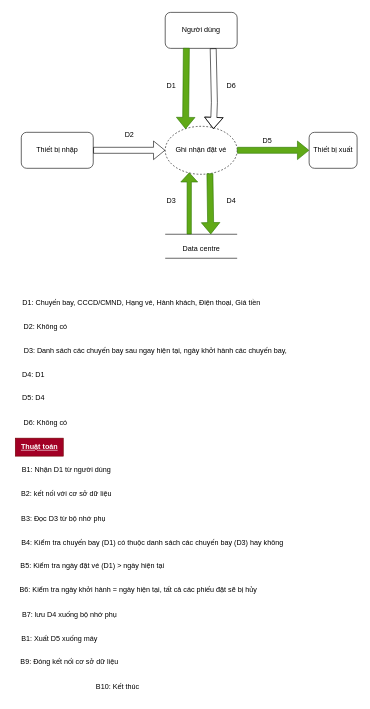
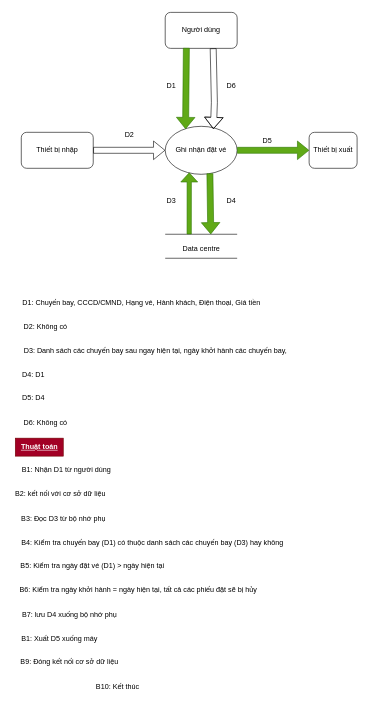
  <mxCell id="0" />
  <mxCell id="1" parent="0" />
- <mxCell id="2" value="Ghi nhận đặt vé" style="ellipse;whiteSpace=wrap;html=1;dashed=1;" parent="1" vertex="1"><mxGeometry x="275" y="210" width="120" height="80" as="geometry" /></mxCell>
+ <mxCell id="2" value="Ghi nhận đặt vé" style="ellipse;whiteSpace=wrap;html=1;" parent="1" vertex="1"><mxGeometry x="275" y="210" width="120" height="80" as="geometry" /></mxCell>
  <mxCell id="3" value="Người dùng" style="rounded=1;whiteSpace=wrap;html=1;" parent="1" vertex="1"><mxGeometry x="275" y="20" width="120" height="60" as="geometry" /></mxCell>
  <mxCell id="4" value="Thiết bị nhập" style="rounded=1;whiteSpace=wrap;html=1;" parent="1" vertex="1"><mxGeometry x="35" y="220" width="120" height="60" as="geometry" /></mxCell>
  <mxCell id="5" value="Thiết bị xuất" style="rounded=1;whiteSpace=wrap;html=1;" parent="1" vertex="1"><mxGeometry x="515" y="220" width="80" height="60" as="geometry" /></mxCell>
  <mxCell id="6" value="" style="shape=flexArrow;endArrow=classic;html=1;rounded=0;exitX=0.294;exitY=0.989;exitDx=0;exitDy=0;entryX=0.283;entryY=0.057;entryDx=0;entryDy=0;entryPerimeter=0;exitPerimeter=0;fillColor=#60a917;strokeColor=#2D7600;" parent="1" source="3" target="2" edge="1"><mxGeometry width="50" height="50" relative="1" as="geometry"><mxPoint x="315" y="280" as="sourcePoint" /><mxPoint x="365" y="230" as="targetPoint" /></mxGeometry></mxCell>
  <mxCell id="7" value="" style="shape=flexArrow;endArrow=classic;html=1;rounded=0;entryX=0.67;entryY=0.057;entryDx=0;entryDy=0;entryPerimeter=0;" parent="1" target="2" edge="1"><mxGeometry width="50" height="50" relative="1" as="geometry"><mxPoint x="355" y="80" as="sourcePoint" /><mxPoint x="365" y="230" as="targetPoint" /><Array as="points"><mxPoint x="357" y="170" /></Array></mxGeometry></mxCell>
  <mxCell id="8" value="" style="shape=flexArrow;endArrow=classic;html=1;rounded=0;entryX=0;entryY=0.5;entryDx=0;entryDy=0;exitX=1;exitY=0.5;exitDx=0;exitDy=0;fillColor=#60a917;strokeColor=#2D7600;" parent="1" source="2" target="5" edge="1"><mxGeometry width="50" height="50" relative="1" as="geometry"><mxPoint x="235" y="310" as="sourcePoint" /><mxPoint x="285" y="260" as="targetPoint" /></mxGeometry></mxCell>
  <mxCell id="9" value="" style="shape=flexArrow;endArrow=classic;html=1;rounded=0;entryX=0;entryY=0.5;entryDx=0;entryDy=0;exitX=1;exitY=0.5;exitDx=0;exitDy=0;" parent="1" source="4" target="2" edge="1"><mxGeometry width="50" height="50" relative="1" as="geometry"><mxPoint x="235" y="310" as="sourcePoint" /><mxPoint x="285" y="260" as="targetPoint" /></mxGeometry></mxCell>
  <mxCell id="10" value="" style="endArrow=none;html=1;rounded=0;" parent="1" edge="1"><mxGeometry width="50" height="50" relative="1" as="geometry"><mxPoint x="275" y="390" as="sourcePoint" /><mxPoint x="395" y="390" as="targetPoint" /></mxGeometry></mxCell>
  <mxCell id="11" value="" style="endArrow=none;html=1;rounded=0;" parent="1" edge="1"><mxGeometry width="50" height="50" relative="1" as="geometry"><mxPoint x="275" y="430" as="sourcePoint" /><mxPoint x="395" y="430" as="targetPoint" /></mxGeometry></mxCell>
  <mxCell id="12" value="" style="shape=flexArrow;endArrow=classic;html=1;rounded=0;width=7.143;endSize=4.771;entryX=0.334;entryY=0.963;entryDx=0;entryDy=0;entryPerimeter=0;fillColor=#60a917;strokeColor=#2D7600;" parent="1" target="2" edge="1"><mxGeometry width="50" height="50" relative="1" as="geometry"><mxPoint x="315" y="390" as="sourcePoint" /><mxPoint x="315" y="290" as="targetPoint" /></mxGeometry></mxCell>
  <mxCell id="13" value="" style="shape=flexArrow;endArrow=classic;html=1;rounded=0;exitX=0.621;exitY=0.981;exitDx=0;exitDy=0;exitPerimeter=0;fillColor=#60a917;strokeColor=#2D7600;" parent="1" source="2" edge="1"><mxGeometry width="50" height="50" relative="1" as="geometry"><mxPoint x="351" y="291" as="sourcePoint" /><mxPoint x="351" y="390" as="targetPoint" /></mxGeometry></mxCell>
  <mxCell id="14" value="D1" style="text;html=1;align=center;verticalAlign=middle;resizable=0;points=[];autosize=1;strokeColor=none;fillColor=none;" parent="1" vertex="1"><mxGeometry x="265" y="128" width="40" height="30" as="geometry" /></mxCell>
  <mxCell id="15" value="D6" style="text;html=1;align=center;verticalAlign=middle;resizable=0;points=[];autosize=1;strokeColor=none;fillColor=none;" parent="1" vertex="1"><mxGeometry x="365" y="128" width="40" height="30" as="geometry" /></mxCell>
  <mxCell id="16" value="D5" style="text;html=1;align=center;verticalAlign=middle;resizable=0;points=[];autosize=1;strokeColor=none;fillColor=none;" parent="1" vertex="1"><mxGeometry x="425" y="220" width="40" height="30" as="geometry" /></mxCell>
  <mxCell id="17" value="D4" style="text;html=1;align=center;verticalAlign=middle;resizable=0;points=[];autosize=1;strokeColor=none;fillColor=none;" parent="1" vertex="1"><mxGeometry x="365" y="320" width="40" height="30" as="geometry" /></mxCell>
  <mxCell id="18" value="D3" style="text;html=1;align=center;verticalAlign=middle;resizable=0;points=[];autosize=1;strokeColor=none;fillColor=none;" parent="1" vertex="1"><mxGeometry x="265" y="320" width="40" height="30" as="geometry" /></mxCell>
  <mxCell id="19" value="D2" style="text;html=1;align=center;verticalAlign=middle;resizable=0;points=[];autosize=1;strokeColor=none;fillColor=none;" parent="1" vertex="1"><mxGeometry x="195" y="210" width="40" height="30" as="geometry" /></mxCell>
  <mxCell id="20" value="Data centre" style="text;html=1;align=center;verticalAlign=middle;resizable=0;points=[];autosize=1;strokeColor=none;fillColor=none;" parent="1" vertex="1"><mxGeometry x="290" y="400" width="90" height="30" as="geometry" /></mxCell>
  <mxCell id="21" value="D1: Chuyến bay, CCCD/CMND, Hạng vé, Hành khách, Điện thoại, Giá tiền" style="text;html=1;align=center;verticalAlign=middle;resizable=0;points=[];autosize=1;strokeColor=none;fillColor=none;" parent="1" vertex="1"><mxGeometry x="25" y="490" width="420" height="30" as="geometry" /></mxCell>
  <mxCell id="22" value="D2: Không có" style="text;html=1;align=center;verticalAlign=middle;resizable=0;points=[];autosize=1;strokeColor=none;fillColor=none;" parent="1" vertex="1"><mxGeometry x="25" y="529" width="100" height="30" as="geometry" /></mxCell>
  <mxCell id="23" value="D3: Danh sách các chuyến bay sau ngay hiện tại, ngày khởi hành các chuyến bay,&amp;nbsp;" style="text;html=1;align=center;verticalAlign=middle;resizable=0;points=[];autosize=1;strokeColor=none;fillColor=none;" parent="1" vertex="1"><mxGeometry x="25" y="570" width="470" height="30" as="geometry" /></mxCell>
  <mxCell id="24" value="D4: D1" style="text;html=1;align=center;verticalAlign=middle;resizable=0;points=[];autosize=1;strokeColor=none;fillColor=none;" parent="1" vertex="1"><mxGeometry x="25" y="610" width="60" height="30" as="geometry" /></mxCell>
  <mxCell id="25" value="D5: D4" style="text;html=1;align=center;verticalAlign=middle;resizable=0;points=[];autosize=1;strokeColor=none;fillColor=none;" parent="1" vertex="1"><mxGeometry x="25" y="648" width="60" height="30" as="geometry" /></mxCell>
  <mxCell id="26" value="D6: Không có" style="text;html=1;align=center;verticalAlign=middle;resizable=0;points=[];autosize=1;strokeColor=none;fillColor=none;" parent="1" vertex="1"><mxGeometry x="25" y="690" width="100" height="30" as="geometry" /></mxCell>
  <mxCell id="27" value="&lt;b&gt;&lt;u&gt;Thuật toán&lt;/u&gt;&lt;/b&gt;" style="text;html=1;align=center;verticalAlign=middle;resizable=0;points=[];autosize=1;strokeColor=#6F0000;fillColor=#a20025;fontColor=#ffffff;" parent="1" vertex="1"><mxGeometry x="25" y="730" width="80" height="30" as="geometry" /></mxCell>
  <mxCell id="28" value="B1: Nhận D1 từ người dùng" style="text;html=1;align=center;verticalAlign=middle;resizable=0;points=[];autosize=1;strokeColor=none;fillColor=none;" parent="1" vertex="1"><mxGeometry x="25" y="768" width="170" height="30" as="geometry" /></mxCell>
- <mxCell id="29" value="B2: kết nối với cơ sở dữ liệu" style="text;html=1;align=center;verticalAlign=middle;resizable=0;points=[];autosize=1;strokeColor=none;fillColor=none;" parent="1" vertex="1"><mxGeometry x="25" y="808" width="170" height="30" as="geometry" /></mxCell>
+ <mxCell id="29" value="B2: kết nối với cơ sở dữ liệu" style="text;html=1;align=center;verticalAlign=middle;resizable=0;points=[];autosize=1;strokeColor=none;fillColor=none;" parent="1" vertex="1"><mxGeometry x="15" y="808" width="170" height="30" as="geometry" /></mxCell>
  <mxCell id="30" value="B3: Đọc D3 từ bộ nhớ phụ" style="text;html=1;align=center;verticalAlign=middle;resizable=0;points=[];autosize=1;strokeColor=none;fillColor=none;" parent="1" vertex="1"><mxGeometry x="25" y="850" width="160" height="30" as="geometry" /></mxCell>
  <mxCell id="31" value="B4: Kiểm tra chuyến bay (D1) có thuộc danh sách các chuyến bay (D3) hay không&amp;nbsp;" style="text;html=1;align=center;verticalAlign=middle;resizable=0;points=[];autosize=1;strokeColor=none;fillColor=none;" parent="1" vertex="1"><mxGeometry x="25" y="890" width="460" height="30" as="geometry" /></mxCell>
  <mxCell id="32" value="B5: Kiểm tra ngày đặt vé (D1) &amp;gt; ngày hiện tại&amp;nbsp;" style="text;html=1;align=center;verticalAlign=middle;resizable=0;points=[];autosize=1;strokeColor=none;fillColor=none;" parent="1" vertex="1"><mxGeometry x="20" y="928" width="270" height="30" as="geometry" /></mxCell>
  <mxCell id="33" value="B6: Kiểm tra ngày khởi hành = ngày hiện tại, tất cả các phiếu đặt sẽ bị hủy" style="text;html=1;align=center;verticalAlign=middle;resizable=0;points=[];autosize=1;strokeColor=none;fillColor=none;" parent="1" vertex="1"><mxGeometry x="20" y="968" width="420" height="30" as="geometry" /></mxCell>
  <mxCell id="34" value="B7: lưu D4 xuống bộ nhớ phụ" style="text;html=1;align=center;verticalAlign=middle;resizable=0;points=[];autosize=1;strokeColor=none;fillColor=none;" parent="1" vertex="1"><mxGeometry x="25" y="1010" width="180" height="30" as="geometry" /></mxCell>
  <mxCell id="35" value="B1: Xuất D5 xuống máy&amp;nbsp;" style="text;html=1;align=center;verticalAlign=middle;resizable=0;points=[];autosize=1;strokeColor=none;fillColor=none;" parent="1" vertex="1"><mxGeometry x="25" y="1050" width="150" height="30" as="geometry" /></mxCell>
  <mxCell id="36" value="B9: Đóng kết nối cơ sở dữ liệu" style="text;html=1;align=center;verticalAlign=middle;resizable=0;points=[];autosize=1;strokeColor=none;fillColor=none;" parent="1" vertex="1"><mxGeometry x="20" y="1088" width="190" height="30" as="geometry" /></mxCell>
  <mxCell id="37" value="B10: Kết thúc&amp;nbsp;" style="text;html=1;align=center;verticalAlign=middle;resizable=0;points=[];autosize=1;strokeColor=none;fillColor=none;" parent="1" vertex="1"><mxGeometry x="147" y="1130" width="100" height="30" as="geometry" /></mxCell>
